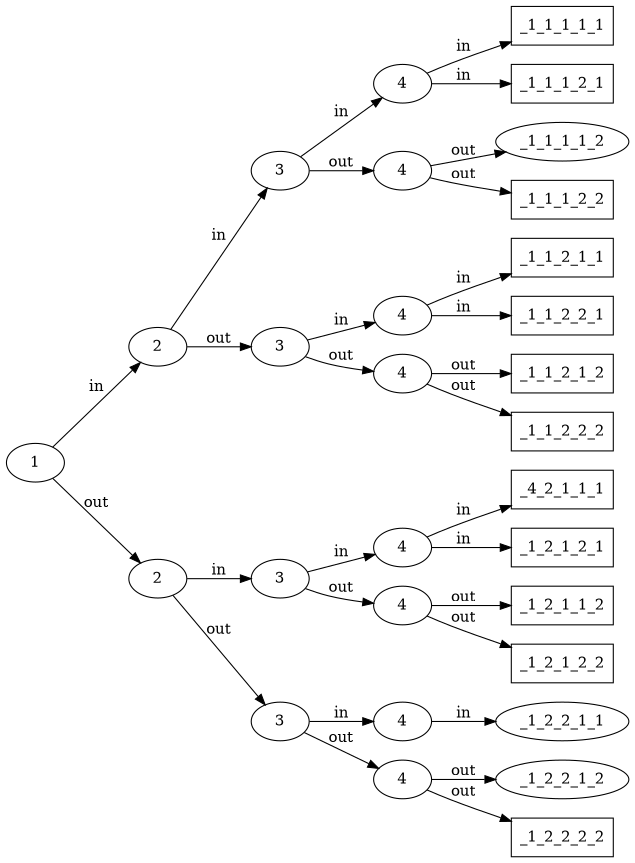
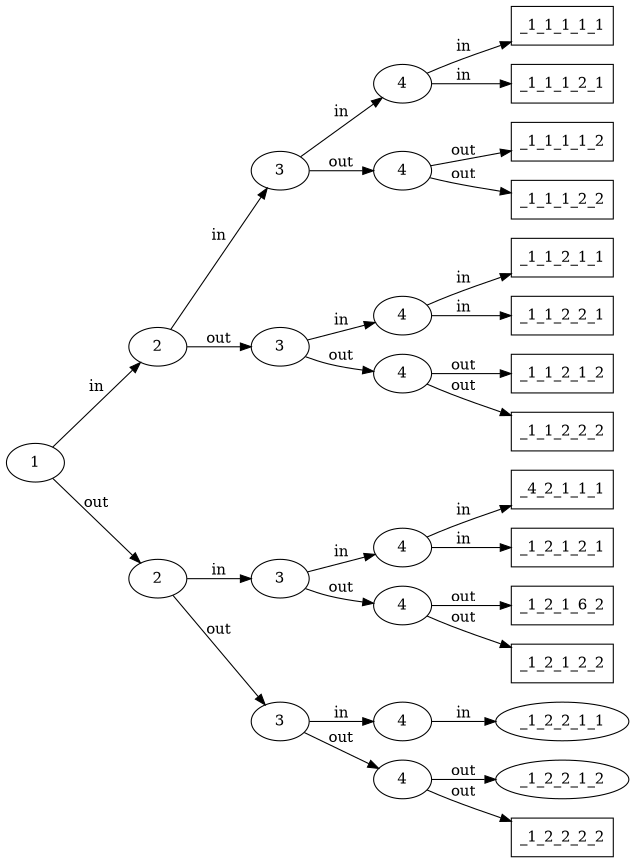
  digraph {
    rankdir=LR
    n1 [label=1]
    n2 [label=2]
    n3 [label=2]
    n4 [label=3]
    n5 [label=3]
    n6 [label=3]
    n7 [label=3]
    n8 [label=4]
    n9 [label=4]
    n10 [label=4]
    n11 [label=4]
    n12 [label=4]
    n13 [label=4]
    n14 [label=4]
    n15 [label=4]
    _1_1_1_1_1 [shape=rectangle]
    _1_1_1_2_1 [shape=rectangle]
-   _1_1_1_1_2 [shape=ellipse]
+   _1_1_1_1_2 [shape=rectangle]
    _1_1_1_2_2 [shape=rectangle]
    _1_1_2_1_1 [shape=rectangle]
    _1_1_2_2_1 [shape=rectangle]
    _1_1_2_1_2 [shape=rectangle]
    _1_1_2_2_2 [shape=rectangle]
    n24 [label=_4_2_1_1_1 shape=rectangle]
    _1_2_1_2_1 [shape=rectangle]
-   _1_2_1_1_2 [shape=rectangle]
+   _1_2_1_1_2 [shape=rectangle label=_1_2_1_6_2]
    _1_2_1_2_2 [shape=rectangle]
    _1_2_2_1_1 [shape=ellipse]
    _1_2_2_1_2 [shape=ellipse]
    _1_2_2_2_2 [shape=rectangle]
    n1 -> n2 [label=in]
    n1 -> n3 [label=out]
    n2 -> n4 [label=in]
    n2 -> n5 [label=out]
    n3 -> n6 [label=in]
    n3 -> n7 [label=out]
    n4 -> n8 [label=in]
    n4 -> n9 [label=out]
    n5 -> n10 [label=in]
    n5 -> n11 [label=out]
    n6 -> n12 [label=in]
    n6 -> n13 [label=out]
    n7 -> n14 [label=in]
    n7 -> n15 [label=out]
    n8 -> _1_1_1_1_1 [label=in]
    n8 -> _1_1_1_2_1 [label=in]
    n9 -> _1_1_1_1_2 [label=out]
    n9 -> _1_1_1_2_2 [label=out]
    n10 -> _1_1_2_1_1 [label=in]
    n10 -> _1_1_2_2_1 [label=in]
    n11 -> _1_1_2_1_2 [label=out]
    n11 -> _1_1_2_2_2 [label=out]
    n12 -> n24 [label=in]
    n12 -> _1_2_1_2_1 [label=in]
    n13 -> _1_2_1_1_2 [label=out]
    n13 -> _1_2_1_2_2 [label=out]
    n14 -> _1_2_2_1_1 [label=in]
    n15 -> _1_2_2_1_2 [label=out]
    n15 -> _1_2_2_2_2 [label=out]
  }
